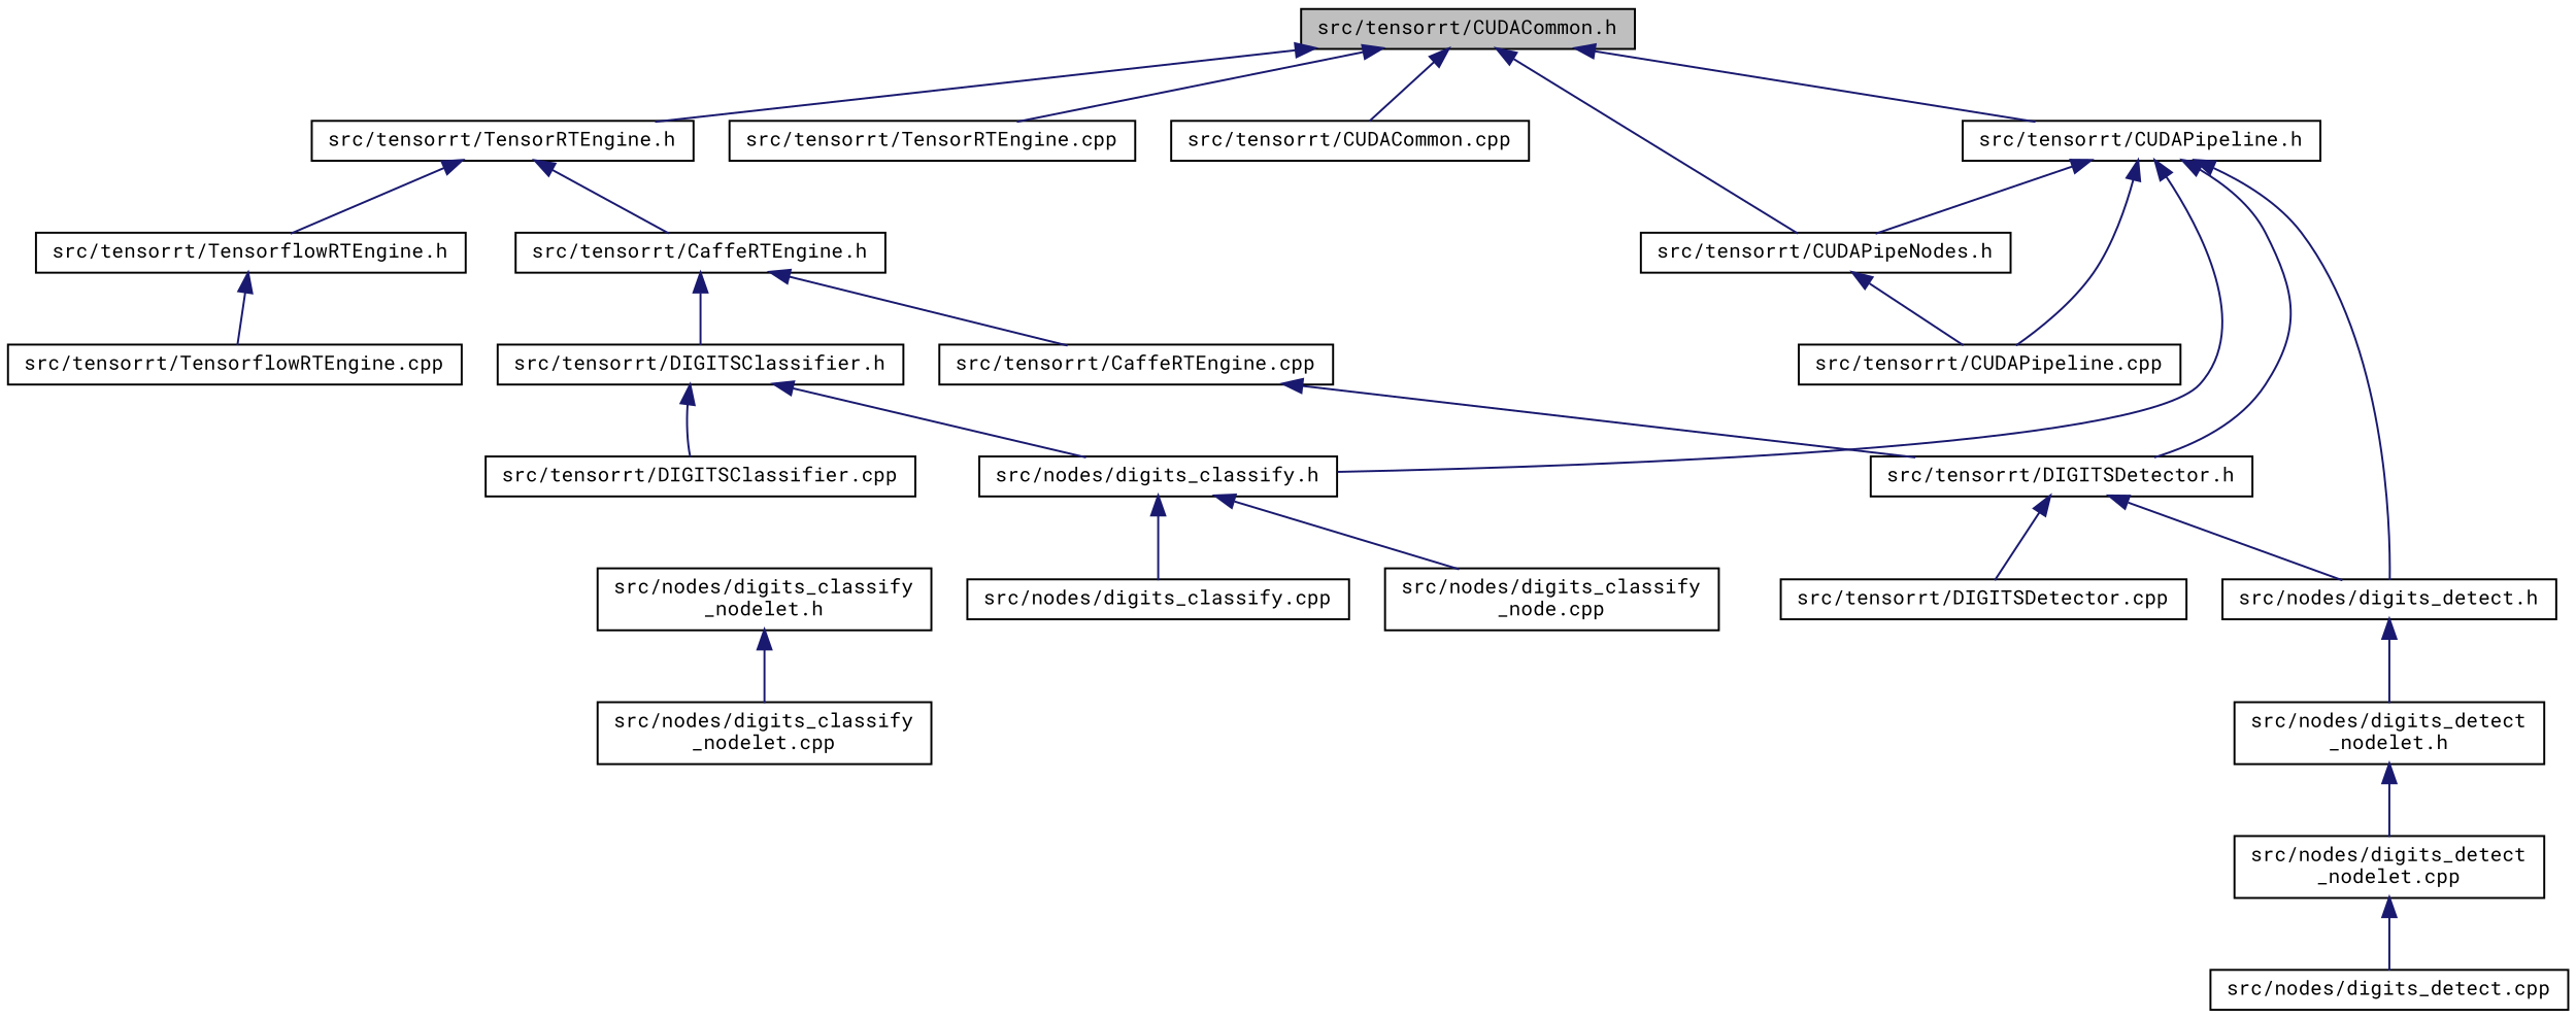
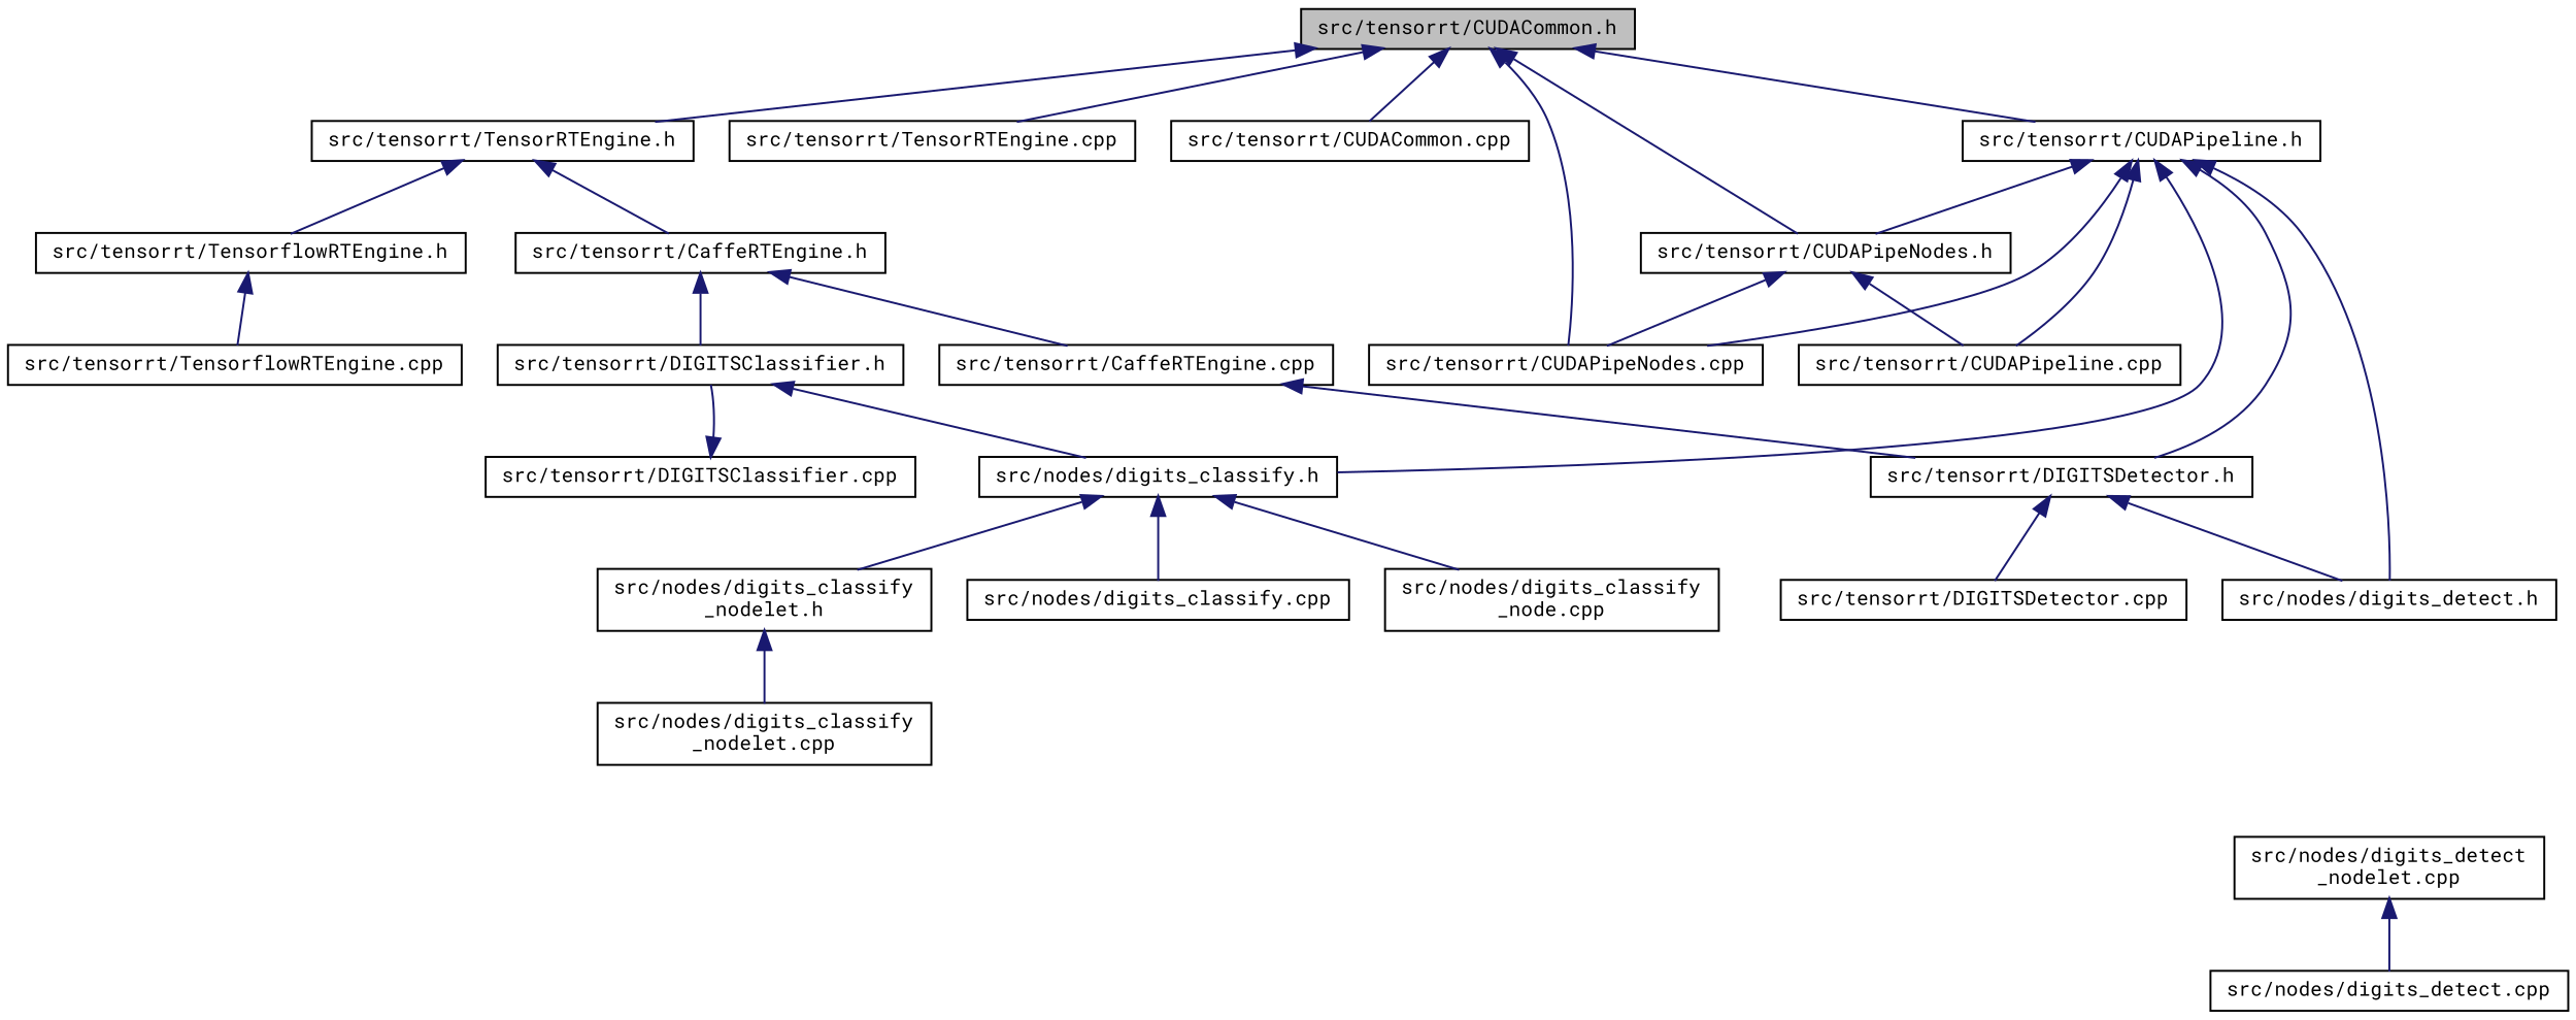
  digraph {
    fontname="Roboto Mono"
    node [color=black fillcolor=white fontname="Roboto Mono" fontsize=10 shape=record style=filled]
    edge [color=midnightblue dir=back fontname="Roboto Mono" fontsize=10 labelfontname=Helvetica labelfontsize=10 style=solid]
    n1 [fillcolor=grey75 fontcolor=black height=0.2 label="src/tensorrt/CUDACommon.h" width=0.4]
    n2 [height=0.2 label="src/tensorrt/TensorRTEngine.h" width=0.4]
    n3 [height=0.2 label="src/tensorrt/TensorRTEngine.cpp" width=0.4]
    n4 [height=0.2 label="src/tensorrt/CUDACommon.cpp" width=0.4]
    n5 [height=0.2 label="src/tensorrt/CUDAPipeline.h" width=0.4]
    n6 [height=0.2 label="src/tensorrt/CUDAPipeNodes.h" width=0.4]
+   n7 [height=0.2 label="src/tensorrt/CUDAPipeNodes.cpp" width=0.4]
    n8 [height=0.2 label="src/tensorrt/CaffeRTEngine.h" width=0.4]
    n9 [height=0.2 label="src/tensorrt/TensorflowRTEngine.h" width=0.4]
    n10 [height=0.2 label="src/tensorrt/DIGITSDetector.h" width=0.4]
    n11 [height=0.2 label="src/nodes/digits_classify.h" width=0.4]
    n12 [height=0.2 label="src/nodes/digits_detect.h" width=0.4]
    n13 [height=0.2 label="src/tensorrt/CUDAPipeline.cpp" width=0.4]
    n14 [height=0.2 label="src/tensorrt/CaffeRTEngine.cpp" width=0.4]
    n15 [height=0.2 label="src/tensorrt/DIGITSClassifier.h" width=0.4]
    n16 [height=0.2 label="src/tensorrt/TensorflowRTEngine.cpp" width=0.4]
    n17 [height=0.2 label="src/tensorrt/DIGITSClassifier.cpp" width=0.4]
    n18 [height=0.2 label="src/tensorrt/DIGITSDetector.cpp" width=0.4]
    n19 [height=0.2 label="src/nodes/digits_classify.cpp" width=0.4]
    n20 [height=0.2 label="src/nodes/digits_classify\l_node.cpp" width=0.4]
    n21 [height=0.2 label="src/nodes/digits_classify\l_nodelet.h" width=0.4]
    n22 [height=0.2 label="src/nodes/digits_classify\l_nodelet.cpp" width=0.4]
-   n23 [height=0.2 label="src/nodes/digits_detect\l_nodelet.h" width=0.4]
    n24 [height=0.2 label="src/nodes/digits_detect.cpp" width=0.4]
    n25 [height=0.2 label="src/nodes/digits_detect\l_nodelet.cpp" width=0.4]
    n1 -> n2
    n1 -> n3
    n1 -> n4
    n1 -> n5
    n1 -> n6
+   n1 -> n7
    n2 -> n8
    n2 -> n9
    n5 -> n6
+   n5 -> n7
    n5 -> n10
    n5 -> n11
    n5 -> n12
    n5 -> n13
+   n6 -> n7
    n6 -> n13
    n8 -> n14
    n8 -> n15
    n9 -> n16
    n10 -> n12
    n10 -> n18
    n11 -> n19
    n11 -> n20
-   n12 -> n23
+   n11 -> n21
    n14 -> n10
    n15 -> n11
-   n15 -> n17
+   n17 -> n15
    n21 -> n22
-   n23 -> n25
    n25 -> n24
  }
